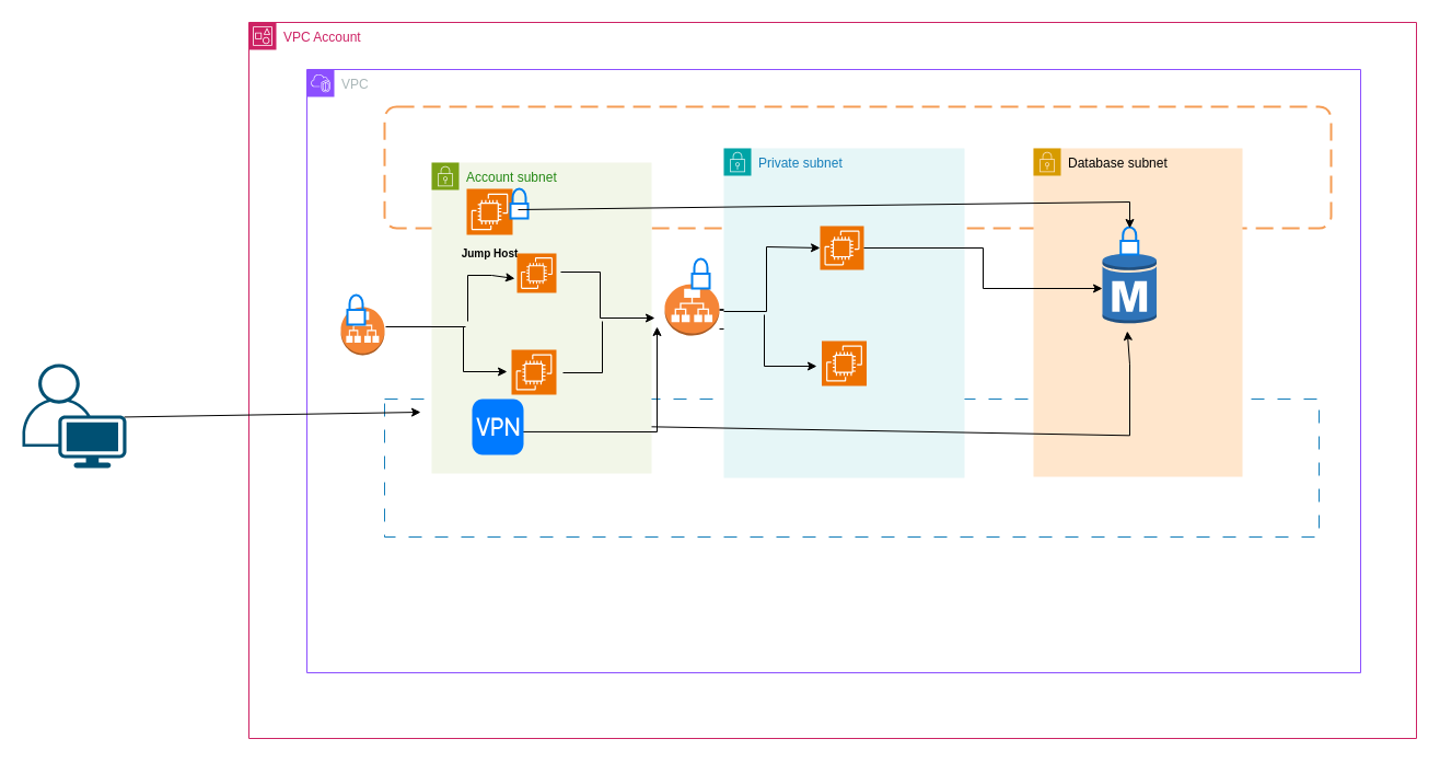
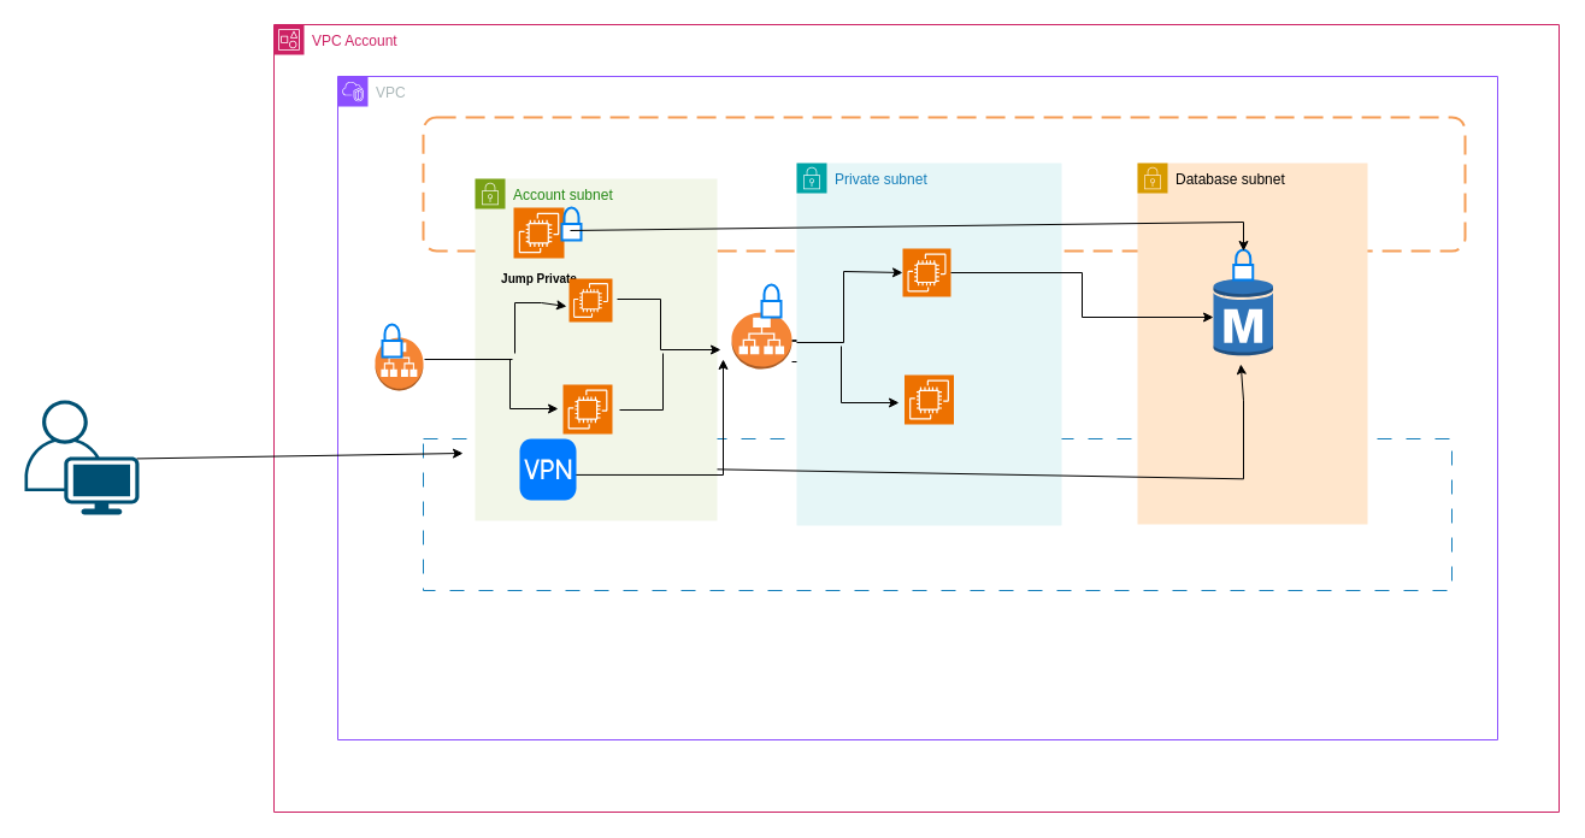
  <mxCell id="0" />
  <mxCell id="1" parent="0" />
  <mxCell id="2" value="VPC Account" style="points=[[0,0],[0.25,0],[0.5,0],[0.75,0],[1,0],[1,0.25],[1,0.5],[1,0.75],[1,1],[0.75,1],[0.5,1],[0.25,1],[0,1],[0,0.75],[0,0.5],[0,0.25]];outlineConnect=0;gradientColor=none;html=1;whiteSpace=wrap;fontSize=12;fontStyle=0;container=1;pointerEvents=0;collapsible=0;recursiveResize=0;shape=mxgraph.aws4.group;grIcon=mxgraph.aws4.group_account;strokeColor=#CD2264;fillColor=none;verticalAlign=top;align=left;spacingLeft=30;fontColor=#CD2264;dashed=0;" parent="1" vertex="1"><mxGeometry x="227" y="20" width="1067" height="654" as="geometry" /></mxCell>
  <mxCell id="3" value="VPC" style="points=[[0,0],[0.25,0],[0.5,0],[0.75,0],[1,0],[1,0.25],[1,0.5],[1,0.75],[1,1],[0.75,1],[0.5,1],[0.25,1],[0,1],[0,0.75],[0,0.5],[0,0.25]];outlineConnect=0;gradientColor=none;html=1;whiteSpace=wrap;fontSize=12;fontStyle=0;container=1;pointerEvents=0;collapsible=0;recursiveResize=0;shape=mxgraph.aws4.group;grIcon=mxgraph.aws4.group_vpc2;strokeColor=#8C4FFF;fillColor=none;verticalAlign=top;align=left;spacingLeft=30;fontColor=#AAB7B8;dashed=0;" parent="2" vertex="1"><mxGeometry x="53" y="43" width="963" height="551" as="geometry" /></mxCell>
  <mxCell id="4" value="" style="rounded=1;arcSize=10;dashed=1;strokeColor=#F59D56;fillColor=none;gradientColor=none;dashPattern=8 4;strokeWidth=2;" parent="3" vertex="1"><mxGeometry x="71" y="34" width="865" height="111" as="geometry" /></mxCell>
  <mxCell id="5" value="" style="fillColor=none;strokeColor=#147EBA;dashed=1;verticalAlign=top;fontStyle=0;fontColor=#147EBA;whiteSpace=wrap;html=1;dashPattern=12 12;" parent="3" vertex="1"><mxGeometry x="71" y="301" width="854" height="126" as="geometry" /></mxCell>
  <mxCell id="6" value="Account subnet" style="points=[[0,0],[0.25,0],[0.5,0],[0.75,0],[1,0],[1,0.25],[1,0.5],[1,0.75],[1,1],[0.75,1],[0.5,1],[0.25,1],[0,1],[0,0.75],[0,0.5],[0,0.25]];outlineConnect=0;gradientColor=none;html=1;whiteSpace=wrap;fontSize=12;fontStyle=0;container=1;pointerEvents=0;collapsible=0;recursiveResize=0;shape=mxgraph.aws4.group;grIcon=mxgraph.aws4.group_security_group;grStroke=0;strokeColor=#7AA116;fillColor=#F2F6E8;verticalAlign=top;align=left;spacingLeft=30;fontColor=#248814;dashed=0;" parent="3" vertex="1"><mxGeometry x="114" y="85" width="201" height="284" as="geometry" /></mxCell>
  <mxCell id="7" value="" style="sketch=0;points=[[0,0,0],[0.25,0,0],[0.5,0,0],[0.75,0,0],[1,0,0],[0,1,0],[0.25,1,0],[0.5,1,0],[0.75,1,0],[1,1,0],[0,0.25,0],[0,0.5,0],[0,0.75,0],[1,0.25,0],[1,0.5,0],[1,0.75,0]];outlineConnect=0;fontColor=#232F3E;fillColor=#ED7100;strokeColor=#ffffff;dashed=0;verticalLabelPosition=bottom;verticalAlign=top;align=center;html=1;fontSize=12;fontStyle=0;aspect=fixed;shape=mxgraph.aws4.resourceIcon;resIcon=mxgraph.aws4.ec2;" parent="6" vertex="1"><mxGeometry x="32" y="24" width="42" height="42" as="geometry" /></mxCell>
- <mxCell id="8" value="&lt;font style=&quot;font-size: 10px;&quot;&gt;&lt;b&gt;Jump Host&lt;/b&gt;&lt;/font&gt;" style="text;html=1;align=center;verticalAlign=middle;resizable=0;points=[];autosize=1;strokeColor=none;fillColor=none;fontSize=16;" parent="6" vertex="1"><mxGeometry x="18" y="65" width="70" height="31" as="geometry" /></mxCell>
+ <mxCell id="8" value="&lt;font style=&quot;font-size: 10px;&quot;&gt;&lt;b&gt;Jump Private&lt;/b&gt;&lt;/font&gt;" style="text;html=1;align=center;verticalAlign=middle;resizable=0;points=[];autosize=1;strokeColor=none;fillColor=none;fontSize=16;" parent="6" vertex="1"><mxGeometry x="18" y="65" width="70" height="31" as="geometry" /></mxCell>
  <mxCell id="9" value="" style="html=1;verticalLabelPosition=bottom;align=center;labelBackgroundColor=#ffffff;verticalAlign=top;strokeWidth=2;strokeColor=#0080F0;shadow=0;dashed=0;shape=mxgraph.ios7.icons.locked;" parent="6" vertex="1"><mxGeometry x="72" y="24" width="16" height="27" as="geometry" /></mxCell>
  <mxCell id="10" value="" style="sketch=0;points=[[0,0,0],[0.25,0,0],[0.5,0,0],[0.75,0,0],[1,0,0],[0,1,0],[0.25,1,0],[0.5,1,0],[0.75,1,0],[1,1,0],[0,0.25,0],[0,0.5,0],[0,0.75,0],[1,0.25,0],[1,0.5,0],[1,0.75,0]];outlineConnect=0;fontColor=#232F3E;fillColor=#ED7100;strokeColor=#ffffff;dashed=0;verticalLabelPosition=bottom;verticalAlign=top;align=center;html=1;fontSize=12;fontStyle=0;aspect=fixed;shape=mxgraph.aws4.resourceIcon;resIcon=mxgraph.aws4.ec2;" parent="6" vertex="1"><mxGeometry x="78" y="83" width="36" height="36" as="geometry" /></mxCell>
  <mxCell id="11" value="" style="sketch=0;points=[[0,0,0],[0.25,0,0],[0.5,0,0],[0.75,0,0],[1,0,0],[0,1,0],[0.25,1,0],[0.5,1,0],[0.75,1,0],[1,1,0],[0,0.25,0],[0,0.5,0],[0,0.75,0],[1,0.25,0],[1,0.5,0],[1,0.75,0]];outlineConnect=0;fontColor=#232F3E;fillColor=#ED7100;strokeColor=#ffffff;dashed=0;verticalLabelPosition=bottom;verticalAlign=top;align=center;html=1;fontSize=12;fontStyle=0;aspect=fixed;shape=mxgraph.aws4.resourceIcon;resIcon=mxgraph.aws4.ec2;" parent="6" vertex="1"><mxGeometry x="73" y="171" width="41" height="41" as="geometry" /></mxCell>
  <mxCell id="12" value="" style="endArrow=classic;html=1;rounded=0;" parent="6" edge="1"><mxGeometry width="50" height="50" relative="1" as="geometry"><mxPoint x="33" y="145" as="sourcePoint" /><mxPoint x="76" y="106" as="targetPoint" /><Array as="points"><mxPoint x="33" y="103" /><mxPoint x="55" y="103" /></Array></mxGeometry></mxCell>
  <mxCell id="13" value="" style="endArrow=classic;html=1;rounded=0;" parent="6" edge="1"><mxGeometry width="50" height="50" relative="1" as="geometry"><mxPoint x="-36" y="150" as="sourcePoint" /><mxPoint x="69" y="191" as="targetPoint" /><Array as="points"><mxPoint x="29" y="150" /><mxPoint x="29" y="191" /></Array></mxGeometry></mxCell>
  <mxCell id="14" value="" style="endArrow=classic;html=1;rounded=0;" parent="6" edge="1"><mxGeometry width="50" height="50" relative="1" as="geometry"><mxPoint x="118" y="100" as="sourcePoint" /><mxPoint x="204" y="142" as="targetPoint" /><Array as="points"><mxPoint x="154" y="100" /><mxPoint x="154" y="142" /></Array></mxGeometry></mxCell>
  <mxCell id="15" value="" style="endArrow=none;html=1;rounded=0;" parent="6" edge="1"><mxGeometry width="50" height="50" relative="1" as="geometry"><mxPoint x="120" y="192" as="sourcePoint" /><mxPoint x="156" y="145" as="targetPoint" /><Array as="points"><mxPoint x="156" y="192" /></Array></mxGeometry></mxCell>
  <mxCell id="16" value="" style="endArrow=classic;html=1;rounded=0;exitX=0.991;exitY=0.43;exitDx=0;exitDy=0;exitPerimeter=0;" parent="6" edge="1"><mxGeometry width="50" height="50" relative="1" as="geometry"><mxPoint x="80.577" y="245.93" as="sourcePoint" /><mxPoint x="206" y="150" as="targetPoint" /><Array as="points"><mxPoint x="206" y="246" /></Array></mxGeometry></mxCell>
  <mxCell id="17" style="edgeStyle=orthogonalEdgeStyle;rounded=0;orthogonalLoop=1;jettySize=auto;html=1;" parent="3" source="22" target="26" edge="1"><mxGeometry relative="1" as="geometry" /></mxCell>
  <mxCell id="18" style="edgeStyle=orthogonalEdgeStyle;rounded=0;orthogonalLoop=1;jettySize=auto;html=1;entryX=0;entryY=0.5;entryDx=0;entryDy=0;entryPerimeter=0;" parent="3" source="22" target="28" edge="1"><mxGeometry relative="1" as="geometry"><Array as="points"><mxPoint x="418" y="220" /><mxPoint x="418" y="258" /><mxPoint x="471" y="258" /></Array></mxGeometry></mxCell>
  <mxCell id="19" style="edgeStyle=orthogonalEdgeStyle;rounded=0;orthogonalLoop=1;jettySize=auto;html=1;" parent="3" source="22" target="26" edge="1"><mxGeometry relative="1" as="geometry" /></mxCell>
  <mxCell id="20" style="edgeStyle=orthogonalEdgeStyle;rounded=0;orthogonalLoop=1;jettySize=auto;html=1;entryX=0;entryY=0.75;entryDx=0;entryDy=0;entryPerimeter=0;" parent="3" target="28" edge="1"><mxGeometry relative="1" as="geometry"><mxPoint x="400" y="223" as="sourcePoint" /><Array as="points"><mxPoint x="417" y="223" /><mxPoint x="417" y="262" /></Array></mxGeometry></mxCell>
  <mxCell id="21" value="" style="edgeStyle=orthogonalEdgeStyle;rounded=0;orthogonalLoop=1;jettySize=auto;html=1;" parent="3" edge="1"><mxGeometry relative="1" as="geometry"><mxPoint x="377.0" y="236.998" as="sourcePoint" /><mxPoint x="470.5" y="268.998" as="targetPoint" /></mxGeometry></mxCell>
  <mxCell id="22" value="" style="outlineConnect=0;dashed=0;verticalLabelPosition=bottom;verticalAlign=top;align=center;html=1;shape=mxgraph.aws3.application_load_balancer;fillColor=#F58536;gradientColor=none;" parent="3" vertex="1"><mxGeometry x="327" y="196" width="50" height="47" as="geometry" /></mxCell>
  <mxCell id="23" value="" style="outlineConnect=0;dashed=0;verticalLabelPosition=bottom;verticalAlign=top;align=center;html=1;shape=mxgraph.aws3.application_load_balancer;fillColor=#F58534;gradientColor=none;" parent="3" vertex="1"><mxGeometry x="31" y="217" width="40" height="44" as="geometry" /></mxCell>
  <mxCell id="24" value="" style="endArrow=none;html=1;rounded=0;" parent="3" edge="1"><mxGeometry width="50" height="50" relative="1" as="geometry"><mxPoint x="72" y="235" as="sourcePoint" /><mxPoint x="145" y="235" as="targetPoint" /><Array as="points" /></mxGeometry></mxCell>
  <mxCell id="25" value="" style="html=1;verticalLabelPosition=bottom;align=center;labelBackgroundColor=#ffffff;verticalAlign=top;strokeWidth=2;strokeColor=#0080F0;shadow=0;dashed=0;shape=mxgraph.ios7.icons.locked;" parent="3" vertex="1"><mxGeometry x="37" y="206" width="16" height="27" as="geometry" /></mxCell>
  <mxCell id="26" value="Private subnet" style="points=[[0,0],[0.25,0],[0.5,0],[0.75,0],[1,0],[1,0.25],[1,0.5],[1,0.75],[1,1],[0.75,1],[0.5,1],[0.25,1],[0,1],[0,0.75],[0,0.5],[0,0.25]];outlineConnect=0;gradientColor=none;html=1;whiteSpace=wrap;fontSize=12;fontStyle=0;container=1;pointerEvents=0;collapsible=0;recursiveResize=0;shape=mxgraph.aws4.group;grIcon=mxgraph.aws4.group_security_group;grStroke=0;strokeColor=#00A4A6;fillColor=#E6F6F7;verticalAlign=top;align=left;spacingLeft=30;fontColor=#147EBA;dashed=0;" parent="3" vertex="1"><mxGeometry x="381" y="72" width="220" height="301" as="geometry" /></mxCell>
  <mxCell id="27" value="" style="sketch=0;points=[[0,0,0],[0.25,0,0],[0.5,0,0],[0.75,0,0],[1,0,0],[0,1,0],[0.25,1,0],[0.5,1,0],[0.75,1,0],[1,1,0],[0,0.25,0],[0,0.5,0],[0,0.75,0],[1,0.25,0],[1,0.5,0],[1,0.75,0]];outlineConnect=0;fontColor=#232F3E;fillColor=#ED7100;strokeColor=#ffffff;dashed=0;verticalLabelPosition=bottom;verticalAlign=top;align=center;html=1;fontSize=12;fontStyle=0;aspect=fixed;shape=mxgraph.aws4.resourceIcon;resIcon=mxgraph.aws4.ec2;" parent="26" vertex="1"><mxGeometry x="88" y="71" width="40" height="40" as="geometry" /></mxCell>
  <mxCell id="28" value="" style="sketch=0;points=[[0,0,0],[0.25,0,0],[0.5,0,0],[0.75,0,0],[1,0,0],[0,1,0],[0.25,1,0],[0.5,1,0],[0.75,1,0],[1,1,0],[0,0.25,0],[0,0.5,0],[0,0.75,0],[1,0.25,0],[1,0.5,0],[1,0.75,0]];outlineConnect=0;fontColor=#232F3E;fillColor=#ED7100;strokeColor=#ffffff;dashed=0;verticalLabelPosition=bottom;verticalAlign=top;align=center;html=1;fontSize=12;fontStyle=0;aspect=fixed;shape=mxgraph.aws4.resourceIcon;resIcon=mxgraph.aws4.ec2;" parent="26" vertex="1"><mxGeometry x="89.5" y="176" width="41" height="41" as="geometry" /></mxCell>
  <mxCell id="29" value="" style="endArrow=classic;html=1;rounded=0;entryX=0;entryY=0.5;entryDx=0;entryDy=0;entryPerimeter=0;" parent="26" target="27" edge="1"><mxGeometry width="50" height="50" relative="1" as="geometry"><mxPoint y="149" as="sourcePoint" /><mxPoint x="83" y="90" as="targetPoint" /><Array as="points"><mxPoint x="39" y="149" /><mxPoint x="39" y="90" /></Array></mxGeometry></mxCell>
  <mxCell id="30" value="Database subnet" style="points=[[0,0],[0.25,0],[0.5,0],[0.75,0],[1,0],[1,0.25],[1,0.5],[1,0.75],[1,1],[0.75,1],[0.5,1],[0.25,1],[0,1],[0,0.75],[0,0.5],[0,0.25]];outlineConnect=0;html=1;whiteSpace=wrap;fontSize=12;fontStyle=0;container=1;pointerEvents=0;collapsible=0;recursiveResize=0;shape=mxgraph.aws4.group;grIcon=mxgraph.aws4.group_security_group;grStroke=0;strokeColor=#d79b00;fillColor=#ffe6cc;verticalAlign=top;align=left;spacingLeft=30;dashed=0;" parent="3" vertex="1"><mxGeometry x="664" y="72" width="191" height="300" as="geometry" /></mxCell>
  <mxCell id="31" value="" style="outlineConnect=0;dashed=0;verticalLabelPosition=bottom;verticalAlign=top;align=center;html=1;shape=mxgraph.aws3.rds_db_instance;fillColor=#2E73B8;gradientColor=none;" parent="30" vertex="1"><mxGeometry x="63" y="95" width="49.5" height="66" as="geometry" /></mxCell>
  <mxCell id="32" value="" style="html=1;verticalLabelPosition=bottom;align=center;labelBackgroundColor=#ffffff;verticalAlign=top;strokeWidth=2;strokeColor=#0080F0;shadow=0;dashed=0;shape=mxgraph.ios7.icons.locked;" parent="30" vertex="1"><mxGeometry x="79.75" y="72" width="16" height="25" as="geometry" /></mxCell>
  <mxCell id="33" value="" style="html=1;strokeWidth=1;shadow=0;dashed=0;shape=mxgraph.ios7.misc.vpn;fillColor=#007AFF;strokeColor=none;buttonText=;strokeColor2=#222222;fontColor=#222222;fontSize=8;verticalLabelPosition=bottom;verticalAlign=top;align=center;sketch=0;" parent="3" vertex="1"><mxGeometry x="151" y="301" width="47" height="51" as="geometry" /></mxCell>
  <mxCell id="34" value="" style="html=1;verticalLabelPosition=bottom;align=center;labelBackgroundColor=#ffffff;verticalAlign=top;strokeWidth=2;strokeColor=#0080F0;shadow=0;dashed=0;shape=mxgraph.ios7.icons.locked;" parent="3" vertex="1"><mxGeometry x="352" y="173" width="16" height="27" as="geometry" /></mxCell>
  <mxCell id="35" style="edgeStyle=orthogonalEdgeStyle;rounded=0;orthogonalLoop=1;jettySize=auto;html=1;" parent="3" source="27" target="31" edge="1"><mxGeometry relative="1" as="geometry" /></mxCell>
  <mxCell id="36" value="" style="endArrow=classic;html=1;rounded=0;entryX=0.5;entryY=0.98;entryDx=0;entryDy=0;entryPerimeter=0;" parent="3" edge="1"><mxGeometry width="50" height="50" relative="1" as="geometry"><mxPoint x="315" y="326.32" as="sourcePoint" /><mxPoint x="749.75" y="239.0" as="targetPoint" /><Array as="points"><mxPoint x="752" y="334.32" /><mxPoint x="752" y="269.32" /></Array></mxGeometry></mxCell>
  <mxCell id="37" value="" style="endArrow=classic;html=1;rounded=0;exitX=0.437;exitY=1;exitDx=0;exitDy=0;exitPerimeter=0;" parent="3" edge="1"><mxGeometry width="50" height="50" relative="1" as="geometry"><mxPoint x="192.992" y="128" as="sourcePoint" /><mxPoint x="752" y="145" as="targetPoint" /><Array as="points"><mxPoint x="752" y="121" /><mxPoint x="752" y="145" /></Array></mxGeometry></mxCell>
  <mxCell id="38" style="edgeStyle=none;curved=1;rounded=0;orthogonalLoop=1;jettySize=auto;html=1;exitX=0.5;exitY=0;exitDx=0;exitDy=0;fontSize=12;startSize=8;endSize=8;" parent="1" source="2" target="2" edge="1"><mxGeometry relative="1" as="geometry" /></mxCell>
  <mxCell id="39" value="" style="points=[[0.35,0,0],[0.98,0.51,0],[1,0.71,0],[0.67,1,0],[0,0.795,0],[0,0.65,0]];verticalLabelPosition=bottom;sketch=0;html=1;verticalAlign=top;aspect=fixed;align=center;pointerEvents=1;shape=mxgraph.cisco19.user;fillColor=#005073;strokeColor=none;" parent="1" vertex="1"><mxGeometry x="20" y="332" width="95" height="95" as="geometry" /></mxCell>
  <mxCell id="40" value="" style="endArrow=classic;html=1;rounded=0;exitX=0.98;exitY=0.51;exitDx=0;exitDy=0;exitPerimeter=0;" parent="1" source="39" edge="1"><mxGeometry width="50" height="50" relative="1" as="geometry"><mxPoint x="109" y="383" as="sourcePoint" /><mxPoint x="384" y="376" as="targetPoint" /><Array as="points" /></mxGeometry></mxCell>
  <mxCell id="41" value="" style="endArrow=classic;html=1;rounded=0;" parent="1" edge="1"><mxGeometry width="50" height="50" relative="1" as="geometry"><mxPoint x="698" y="287" as="sourcePoint" /><mxPoint x="746" y="334" as="targetPoint" /><Array as="points"><mxPoint x="698" y="334" /></Array></mxGeometry></mxCell>
